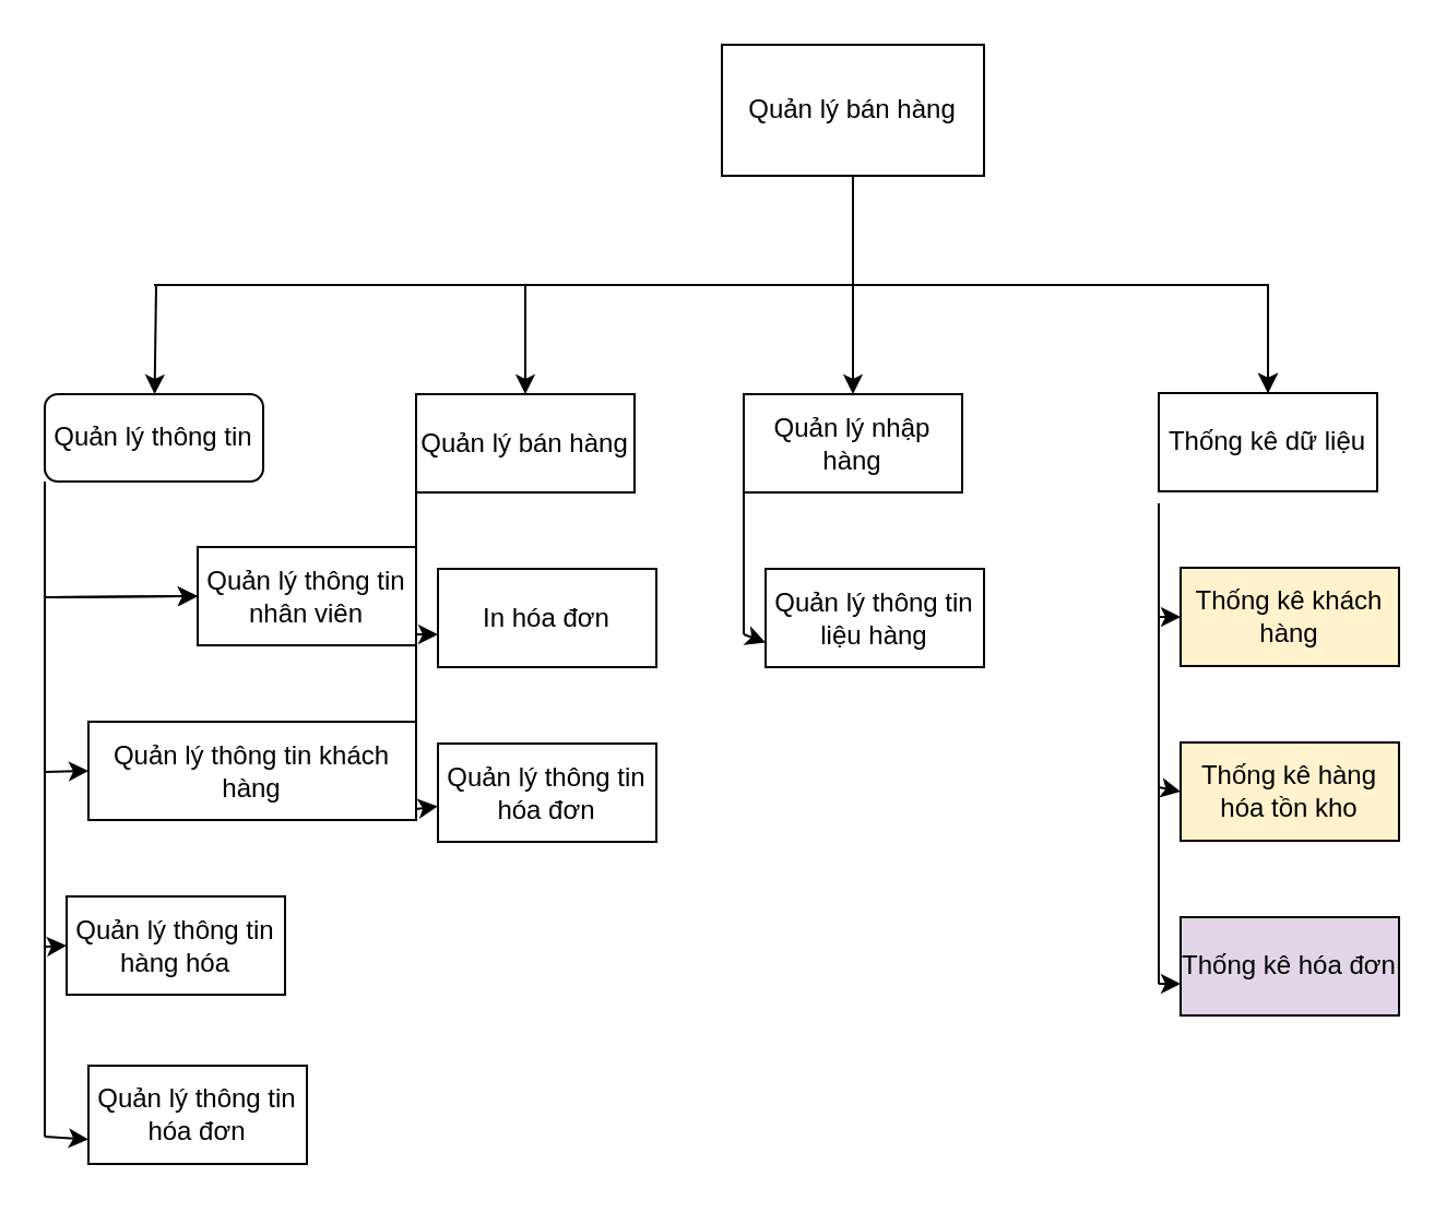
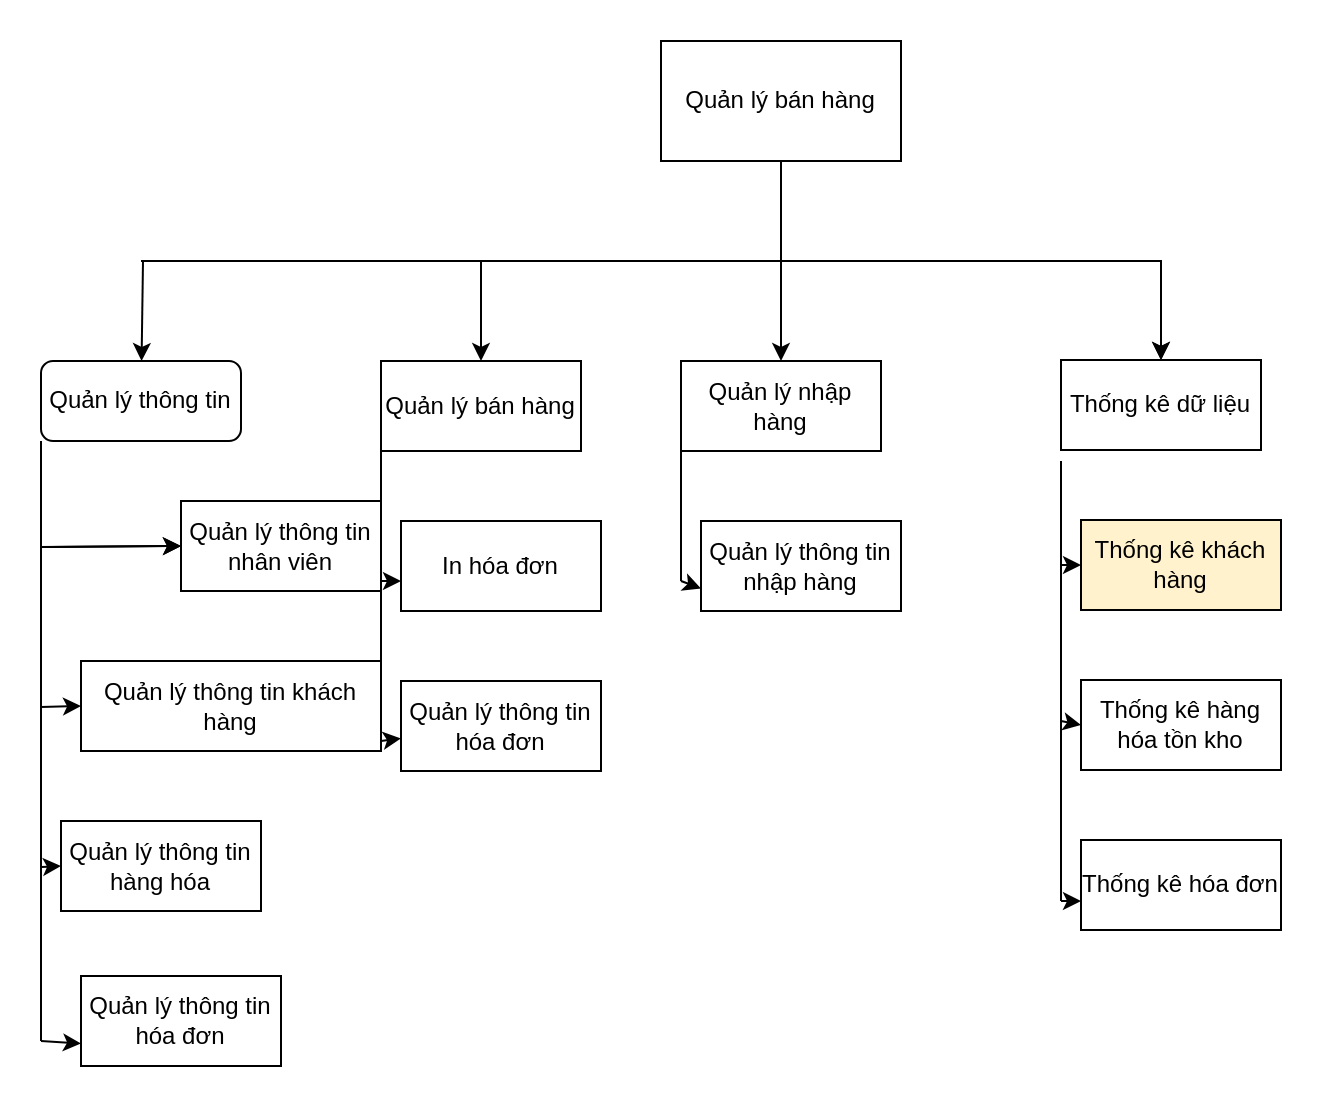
  <mxCell id="0" />
  <mxCell id="1" parent="0" />
  <mxCell id="2" value="Quản lý bán hàng" style="rounded=0;whiteSpace=wrap;html=1;" vertex="1" parent="1"><mxGeometry x="330" y="20" width="120" height="60" as="geometry" /></mxCell>
  <mxCell id="3" value="" style="endArrow=none;html=1;entryX=0.5;entryY=1;entryDx=0;entryDy=0;" edge="1" parent="1" target="2"><mxGeometry width="50" height="50" relative="1" as="geometry"><mxPoint x="390" y="130" as="sourcePoint" /><mxPoint x="450" y="250" as="targetPoint" /></mxGeometry></mxCell>
  <mxCell id="4" value="" style="endArrow=none;html=1;" edge="1" parent="1"><mxGeometry width="50" height="50" relative="1" as="geometry"><mxPoint x="70" y="130" as="sourcePoint" /><mxPoint x="390" y="130" as="targetPoint" /></mxGeometry></mxCell>
  <mxCell id="5" value="" style="endArrow=none;html=1;" edge="1" parent="1"><mxGeometry width="50" height="50" relative="1" as="geometry"><mxPoint x="580" y="130" as="sourcePoint" /><mxPoint x="390" y="130" as="targetPoint" /></mxGeometry></mxCell>
  <mxCell id="6" value="" style="endArrow=classic;html=1;" edge="1" parent="1" target="7"><mxGeometry width="50" height="50" relative="1" as="geometry"><mxPoint x="71" y="130" as="sourcePoint" /><mxPoint x="80" y="210" as="targetPoint" /></mxGeometry></mxCell>
  <mxCell id="7" value="Quản lý thông tin" style="whiteSpace=wrap;html=1;rounded=1;" vertex="1" parent="1"><mxGeometry x="20" y="180" width="100" height="40" as="geometry" /></mxCell>
  <mxCell id="8" value="" style="endArrow=classic;html=1;" edge="1" parent="1"><mxGeometry width="50" height="50" relative="1" as="geometry"><mxPoint x="240" y="130" as="sourcePoint" /><mxPoint x="240" y="180" as="targetPoint" /></mxGeometry></mxCell>
  <mxCell id="9" value="" style="rounded=0;whiteSpace=wrap;html=1;" vertex="1" parent="1"><mxGeometry x="190" y="180" width="100" height="45" as="geometry" /></mxCell>
  <mxCell id="10" value="" style="rounded=0;whiteSpace=wrap;html=1;" vertex="1" parent="1"><mxGeometry x="200" y="260" width="100" height="45" as="geometry" /></mxCell>
  <mxCell id="11" value="" style="rounded=0;whiteSpace=wrap;html=1;" vertex="1" parent="1"><mxGeometry x="200" y="340" width="100" height="45" as="geometry" /></mxCell>
  <mxCell id="12" value="Quản lý thông tin nhân viên" style="rounded=0;whiteSpace=wrap;html=1;" vertex="1" parent="1"><mxGeometry x="90" y="250" width="100" height="45" as="geometry" /></mxCell>
  <mxCell id="13" value="Quản lý thông tin khách hàng" style="rounded=0;whiteSpace=wrap;html=1;" vertex="1" parent="1"><mxGeometry x="40" y="330" width="150" height="45" as="geometry" /></mxCell>
  <mxCell id="14" value="Quản lý thông tin hàng hóa" style="rounded=0;whiteSpace=wrap;html=1;" vertex="1" parent="1"><mxGeometry x="30" y="410" width="100" height="45" as="geometry" /></mxCell>
  <mxCell id="15" value="Quản lý thông tin hóa đơn" style="rounded=0;whiteSpace=wrap;html=1;" vertex="1" parent="1"><mxGeometry x="40" y="487.5" width="100" height="45" as="geometry" /></mxCell>
  <mxCell id="16" value="Quản lý bán hàng" style="rounded=0;whiteSpace=wrap;html=1;" vertex="1" parent="1"><mxGeometry x="190" y="180" width="100" height="45" as="geometry" /></mxCell>
  <mxCell id="17" value="In hóa đơn" style="rounded=0;whiteSpace=wrap;html=1;" vertex="1" parent="1"><mxGeometry x="200" y="260" width="100" height="45" as="geometry" /></mxCell>
  <mxCell id="18" value="Quản lý thông tin hóa đơn" style="rounded=0;whiteSpace=wrap;html=1;" vertex="1" parent="1"><mxGeometry x="200" y="340" width="100" height="45" as="geometry" /></mxCell>
  <mxCell id="19" value="" style="endArrow=classic;html=1;" edge="1" parent="1"><mxGeometry width="50" height="50" relative="1" as="geometry"><mxPoint x="580" y="129.5" as="sourcePoint" /><mxPoint x="580" y="179.5" as="targetPoint" /></mxGeometry></mxCell>
  <mxCell id="20" value="" style="rounded=0;whiteSpace=wrap;html=1;" vertex="1" parent="1"><mxGeometry x="530" y="179.5" width="100" height="45" as="geometry" /></mxCell>
  <mxCell id="21" value="" style="rounded=0;whiteSpace=wrap;html=1;" vertex="1" parent="1"><mxGeometry x="540" y="259.5" width="100" height="45" as="geometry" /></mxCell>
  <mxCell id="22" value="" style="rounded=0;whiteSpace=wrap;html=1;" vertex="1" parent="1"><mxGeometry x="540" y="339.5" width="100" height="45" as="geometry" /></mxCell>
- <mxCell id="23" value="Thống kê hóa đơn" style="rounded=0;whiteSpace=wrap;html=1;fillColor=#e1d5e7;" vertex="1" parent="1"><mxGeometry x="540" y="419.5" width="100" height="45" as="geometry" /></mxCell>
+ <mxCell id="23" value="Thống kê hóa đơn" style="rounded=0;whiteSpace=wrap;html=1;" vertex="1" parent="1"><mxGeometry x="540" y="419.5" width="100" height="45" as="geometry" /></mxCell>
  <mxCell id="24" value="" style="endArrow=classic;html=1;" edge="1" parent="1"><mxGeometry width="50" height="50" relative="1" as="geometry"><mxPoint x="390" y="130" as="sourcePoint" /><mxPoint x="390" y="180" as="targetPoint" /></mxGeometry></mxCell>
  <mxCell id="25" value="Quản lý nhập hàng" style="rounded=0;whiteSpace=wrap;html=1;" vertex="1" parent="1"><mxGeometry x="340" y="180" width="100" height="45" as="geometry" /></mxCell>
- <mxCell id="26" value="Quản lý thông tin liệu hàng" style="rounded=0;whiteSpace=wrap;html=1;" vertex="1" parent="1"><mxGeometry x="350" y="260" width="100" height="45" as="geometry" /></mxCell>
+ <mxCell id="26" value="Quản lý thông tin nhập hàng" style="rounded=0;whiteSpace=wrap;html=1;" vertex="1" parent="1"><mxGeometry x="350" y="260" width="100" height="45" as="geometry" /></mxCell>
  <mxCell id="27" value="" style="endArrow=classic;html=1;" edge="1" parent="1"><mxGeometry width="50" height="50" relative="1" as="geometry"><mxPoint x="580" y="129.5" as="sourcePoint" /><mxPoint x="580" y="179.5" as="targetPoint" /></mxGeometry></mxCell>
  <mxCell id="28" value="Thống kê dữ liệu" style="rounded=0;whiteSpace=wrap;html=1;" vertex="1" parent="1"><mxGeometry x="530" y="179.5" width="100" height="45" as="geometry" /></mxCell>
  <mxCell id="29" value="Thống kê khách hàng" style="rounded=0;whiteSpace=wrap;html=1;fillColor=#fff2cc;" vertex="1" parent="1"><mxGeometry x="540" y="259.5" width="100" height="45" as="geometry" /></mxCell>
- <mxCell id="30" value="Thống kê hàng hóa tồn kho" style="rounded=0;whiteSpace=wrap;html=1;fillColor=#fff2cc;" vertex="1" parent="1"><mxGeometry x="540" y="339.5" width="100" height="45" as="geometry" /></mxCell>
+ <mxCell id="30" value="Thống kê hàng hóa tồn kho" style="rounded=0;whiteSpace=wrap;html=1;" vertex="1" parent="1"><mxGeometry x="540" y="339.5" width="100" height="45" as="geometry" /></mxCell>
  <mxCell id="31" value="" style="endArrow=none;html=1;entryX=0;entryY=1;entryDx=0;entryDy=0;" edge="1" parent="1" target="7"><mxGeometry width="50" height="50" relative="1" as="geometry"><mxPoint x="20" y="520" as="sourcePoint" /><mxPoint x="450" y="280" as="targetPoint" /></mxGeometry></mxCell>
  <mxCell id="32" value="" style="endArrow=classic;html=1;entryX=0;entryY=0.5;entryDx=0;entryDy=0;" edge="1" parent="1" target="12"><mxGeometry width="50" height="50" relative="1" as="geometry"><mxPoint x="20" y="273" as="sourcePoint" /><mxPoint x="450" y="280" as="targetPoint" /></mxGeometry></mxCell>
  <mxCell id="33" value="" style="endArrow=classic;html=1;entryX=0;entryY=0.5;entryDx=0;entryDy=0;" edge="1" parent="1" target="12"><mxGeometry width="50" height="50" relative="1" as="geometry"><mxPoint x="20" y="273" as="sourcePoint" /><mxPoint x="40" y="272.5" as="targetPoint" /><Array as="points"><mxPoint x="30" y="273" /></Array></mxGeometry></mxCell>
  <mxCell id="34" value="" style="endArrow=classic;html=1;entryX=0;entryY=0.5;entryDx=0;entryDy=0;" edge="1" parent="1" target="13"><mxGeometry width="50" height="50" relative="1" as="geometry"><mxPoint x="20" y="353" as="sourcePoint" /><mxPoint x="450" y="280" as="targetPoint" /></mxGeometry></mxCell>
  <mxCell id="35" value="" style="endArrow=classic;html=1;entryX=0;entryY=0.5;entryDx=0;entryDy=0;" edge="1" parent="1" target="14"><mxGeometry width="50" height="50" relative="1" as="geometry"><mxPoint x="20" y="433" as="sourcePoint" /><mxPoint x="450" y="280" as="targetPoint" /></mxGeometry></mxCell>
  <mxCell id="36" value="" style="endArrow=classic;html=1;entryX=0;entryY=0.75;entryDx=0;entryDy=0;" edge="1" parent="1" target="15"><mxGeometry width="50" height="50" relative="1" as="geometry"><mxPoint x="20" y="520" as="sourcePoint" /><mxPoint x="450" y="280" as="targetPoint" /></mxGeometry></mxCell>
  <mxCell id="37" value="" style="endArrow=none;html=1;entryX=0;entryY=1;entryDx=0;entryDy=0;" edge="1" parent="1" target="16"><mxGeometry width="50" height="50" relative="1" as="geometry"><mxPoint x="190" y="370" as="sourcePoint" /><mxPoint x="450" y="280" as="targetPoint" /></mxGeometry></mxCell>
  <mxCell id="38" value="" style="endArrow=classic;html=1;" edge="1" parent="1"><mxGeometry width="50" height="50" relative="1" as="geometry"><mxPoint x="190" y="290" as="sourcePoint" /><mxPoint x="200" y="290" as="targetPoint" /></mxGeometry></mxCell>
  <mxCell id="39" value="" style="endArrow=classic;html=1;" edge="1" parent="1" target="18"><mxGeometry width="50" height="50" relative="1" as="geometry"><mxPoint x="190" y="370" as="sourcePoint" /><mxPoint x="450" y="280" as="targetPoint" /></mxGeometry></mxCell>
  <mxCell id="40" value="" style="endArrow=none;html=1;exitX=0;exitY=1;exitDx=0;exitDy=0;" edge="1" parent="1" source="25"><mxGeometry width="50" height="50" relative="1" as="geometry"><mxPoint x="400" y="330" as="sourcePoint" /><mxPoint x="340" y="290" as="targetPoint" /></mxGeometry></mxCell>
  <mxCell id="41" value="" style="endArrow=classic;html=1;entryX=0;entryY=0.75;entryDx=0;entryDy=0;" edge="1" parent="1" target="26"><mxGeometry width="50" height="50" relative="1" as="geometry"><mxPoint x="340" y="290" as="sourcePoint" /><mxPoint x="450" y="280" as="targetPoint" /></mxGeometry></mxCell>
  <mxCell id="42" value="" style="endArrow=none;html=1;" edge="1" parent="1"><mxGeometry width="50" height="50" relative="1" as="geometry"><mxPoint x="530" y="450" as="sourcePoint" /><mxPoint x="530" y="230" as="targetPoint" /></mxGeometry></mxCell>
  <mxCell id="43" value="" style="endArrow=classic;html=1;entryX=0;entryY=0.5;entryDx=0;entryDy=0;" edge="1" parent="1" target="29"><mxGeometry width="50" height="50" relative="1" as="geometry"><mxPoint x="530" y="282" as="sourcePoint" /><mxPoint x="450" y="280" as="targetPoint" /></mxGeometry></mxCell>
  <mxCell id="44" value="" style="endArrow=classic;html=1;entryX=0;entryY=0.5;entryDx=0;entryDy=0;" edge="1" parent="1" target="30"><mxGeometry width="50" height="50" relative="1" as="geometry"><mxPoint x="530" y="360" as="sourcePoint" /><mxPoint x="450" y="280" as="targetPoint" /></mxGeometry></mxCell>
  <mxCell id="45" value="" style="endArrow=classic;html=1;" edge="1" parent="1"><mxGeometry width="50" height="50" relative="1" as="geometry"><mxPoint x="530" y="450" as="sourcePoint" /><mxPoint x="540" y="450" as="targetPoint" /></mxGeometry></mxCell>
